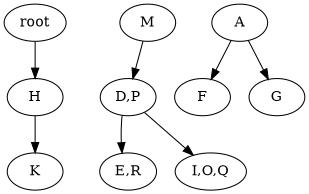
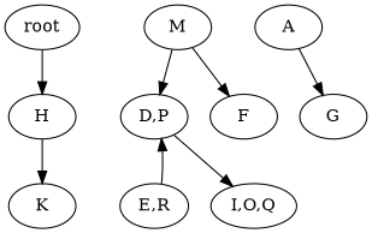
  strict digraph {
    n1 [label=root]
    n2 [label=H]
    n3 [label=M]
    n4 [label="D,P"]
    n5 [label=K]
    n6 [label=A]
    n7 [label=G]
    n8 [label=F]
    n9 [label="E,R"]
    n10 [label="I,O,Q"]
    n1 -> n2
    n2 -> n5
    n3 -> n4
-   n4 -> n9
+   n9 -> n4
    n4 -> n10
    n6 -> n7
-   n6 -> n8
+   n3 -> n8
  }
